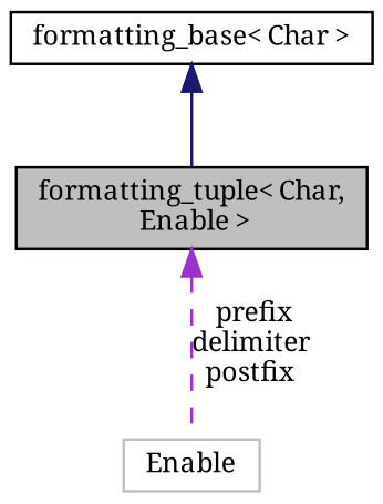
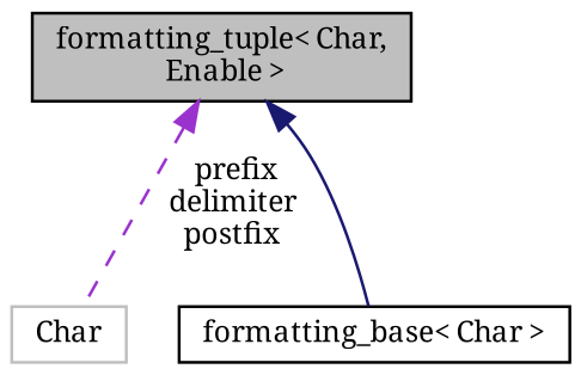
  digraph {
    fontname="Noto Serif"
    node [color=black fillcolor=white fontname="Noto Serif" fontsize=10 shape=record style=filled]
    edge [dir=back fontname="Noto Serif" fontsize=10 labelfontname=Helvetica labelfontsize=10]
    n1 [fillcolor=grey75 fontcolor=black height=0.2 label="formatting_tuple\< Char,\l Enable \>" width=0.4]
-   n2 [color=grey75 height=0.2 label=Enable width=0.4]
+   n2 [color=grey75 height=0.2 label=Char width=0.4]
    n3 [height=0.2 label="formatting_base\< Char \>" width=0.4]
    n1 -> n2 [color=darkorchid3 label=" prefix\ndelimiter\npostfix" style=dashed]
-   n3 -> n1 [color=midnightblue style=solid]
+   n1 -> n3 [color=midnightblue style=solid]
  }
